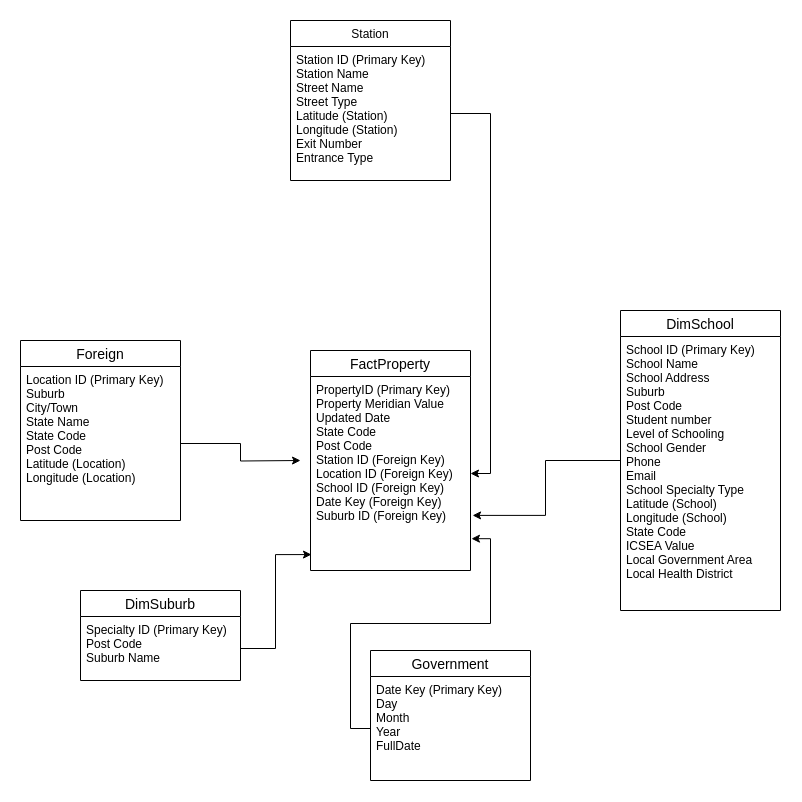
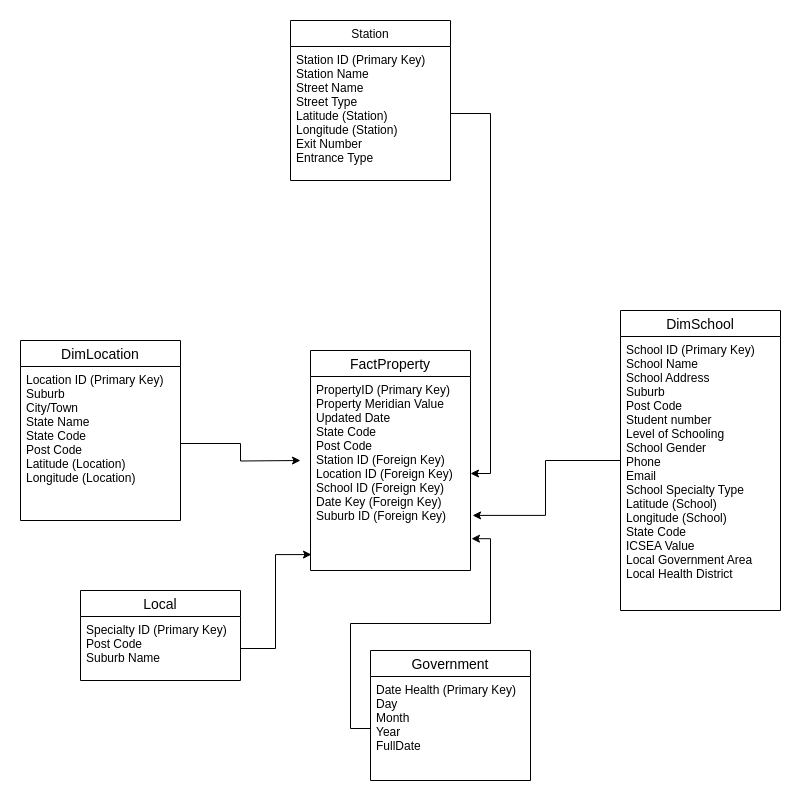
  <mxCell id="0" />
  <mxCell id="1" parent="0" />
  <mxCell id="2" value="Station" style="swimlane;fontStyle=0;childLayout=stackLayout;horizontal=1;startSize=26;fillColor=none;horizontalStack=0;resizeParent=1;resizeParentMax=0;resizeLast=0;collapsible=1;marginBottom=0;html=0;" parent="1" vertex="1"><mxGeometry x="290" y="20" width="160" height="160" as="geometry" /></mxCell>
  <mxCell id="3" value="Station ID (Primary Key)&#10;Station Name&#10;Street Name&#10;Street Type&#10;Latitude (Station)&#10;Longitude (Station)&#10;Exit Number&#10;Entrance Type&#10;&#10;" style="text;strokeColor=none;fillColor=none;align=left;verticalAlign=top;spacingLeft=4;spacingRight=4;overflow=hidden;rotatable=0;points=[[0,0.5],[1,0.5]];portConstraint=eastwest;" parent="2" vertex="1"><mxGeometry y="26" width="160" height="134" as="geometry" /></mxCell>
  <mxCell id="4" value="FactProperty" style="swimlane;fontStyle=0;childLayout=stackLayout;horizontal=1;startSize=26;horizontalStack=0;resizeParent=1;resizeParentMax=0;resizeLast=0;collapsible=1;marginBottom=0;align=center;fontSize=14;html=0;" parent="1" vertex="1"><mxGeometry x="310" y="350" width="160" height="220" as="geometry" /></mxCell>
  <mxCell id="5" value="PropertyID (Primary Key)&#10;Property Meridian Value&#10;Updated Date&#10;State Code&#10;Post Code&#10;Station ID (Foreign Key)&#10;Location ID (Foreign Key)&#10;School ID (Foreign Key)&#10;Date Key (Foreign Key)&#10;Suburb ID (Foreign Key)" style="text;strokeColor=none;fillColor=none;spacingLeft=4;spacingRight=4;overflow=hidden;rotatable=0;points=[[0,0.5],[1,0.5]];portConstraint=eastwest;fontSize=12;" parent="4" vertex="1"><mxGeometry y="26" width="160" height="194" as="geometry" /></mxCell>
- <mxCell id="6" value="Foreign" style="swimlane;fontStyle=0;childLayout=stackLayout;horizontal=1;startSize=26;horizontalStack=0;resizeParent=1;resizeParentMax=0;resizeLast=0;collapsible=1;marginBottom=0;align=center;fontSize=14;html=0;" parent="1" vertex="1"><mxGeometry x="20" y="340" width="160" height="180" as="geometry" /></mxCell>
+ <mxCell id="6" value="DimLocation" style="swimlane;fontStyle=0;childLayout=stackLayout;horizontal=1;startSize=26;horizontalStack=0;resizeParent=1;resizeParentMax=0;resizeLast=0;collapsible=1;marginBottom=0;align=center;fontSize=14;html=0;" parent="1" vertex="1"><mxGeometry x="20" y="340" width="160" height="180" as="geometry" /></mxCell>
  <mxCell id="7" value="Location ID (Primary Key)&#10;Suburb &#10;City/Town&#10;State Name&#10;State Code&#10;Post Code&#10;Latitude (Location)&#10;Longitude (Location)&#10;" style="text;strokeColor=none;fillColor=none;spacingLeft=4;spacingRight=4;overflow=hidden;rotatable=0;points=[[0,0.5],[1,0.5]];portConstraint=eastwest;fontSize=12;" parent="6" vertex="1"><mxGeometry y="26" width="160" height="154" as="geometry" /></mxCell>
  <mxCell id="8" style="edgeStyle=orthogonalEdgeStyle;rounded=0;orthogonalLoop=1;jettySize=auto;html=1;entryX=1.013;entryY=0.716;entryDx=0;entryDy=0;entryPerimeter=0;" parent="1" source="9" target="5" edge="1"><mxGeometry relative="1" as="geometry" /></mxCell>
  <mxCell id="9" value="DimSchool" style="swimlane;fontStyle=0;childLayout=stackLayout;horizontal=1;startSize=26;horizontalStack=0;resizeParent=1;resizeParentMax=0;resizeLast=0;collapsible=1;marginBottom=0;align=center;fontSize=14;html=0;" parent="1" vertex="1"><mxGeometry x="620" y="310" width="160" height="300" as="geometry"><mxRectangle x="590" y="380" width="100" height="26" as="alternateBounds" /></mxGeometry></mxCell>
  <mxCell id="10" value="School ID (Primary Key)&#10;School Name&#10;School Address&#10;Suburb&#10;Post Code&#10;Student number&#10;Level of Schooling&#10;School Gender&#10;Phone&#10;Email&#10;School Specialty Type&#10;Latitude (School)&#10;Longitude (School)&#10;State Code&#10;ICSEA Value&#10;Local Government Area&#10;Local Health District" style="text;strokeColor=none;fillColor=none;spacingLeft=4;spacingRight=4;overflow=hidden;rotatable=0;points=[[0,0.5],[1,0.5]];portConstraint=eastwest;fontSize=12;" parent="9" vertex="1"><mxGeometry y="26" width="160" height="274" as="geometry" /></mxCell>
  <mxCell id="11" value="Government" style="swimlane;fontStyle=0;childLayout=stackLayout;horizontal=1;startSize=26;horizontalStack=0;resizeParent=1;resizeParentMax=0;resizeLast=0;collapsible=1;marginBottom=0;align=center;fontSize=14;html=0;" parent="1" vertex="1"><mxGeometry x="370" y="650" width="160" height="130" as="geometry" /></mxCell>
- <mxCell id="12" value="Date Key (Primary Key)&#10;Day&#10;Month&#10;Year&#10;FullDate&#10;" style="text;strokeColor=none;fillColor=none;spacingLeft=4;spacingRight=4;overflow=hidden;rotatable=0;points=[[0,0.5],[1,0.5]];portConstraint=eastwest;fontSize=12;" parent="11" vertex="1"><mxGeometry y="26" width="160" height="104" as="geometry" /></mxCell>
- <mxCell id="13" value="DimSuburb" style="swimlane;fontStyle=0;childLayout=stackLayout;horizontal=1;startSize=26;horizontalStack=0;resizeParent=1;resizeParentMax=0;resizeLast=0;collapsible=1;marginBottom=0;align=center;fontSize=14;html=0;" parent="1" vertex="1"><mxGeometry x="80" y="590" width="160" height="90" as="geometry" /></mxCell>
+ <mxCell id="12" value="Date Health (Primary Key)&#10;Day&#10;Month&#10;Year&#10;FullDate&#10;" style="text;strokeColor=none;fillColor=none;spacingLeft=4;spacingRight=4;overflow=hidden;rotatable=0;points=[[0,0.5],[1,0.5]];portConstraint=eastwest;fontSize=12;" parent="11" vertex="1"><mxGeometry y="26" width="160" height="104" as="geometry" /></mxCell>
+ <mxCell id="13" value="Local" style="swimlane;fontStyle=0;childLayout=stackLayout;horizontal=1;startSize=26;horizontalStack=0;resizeParent=1;resizeParentMax=0;resizeLast=0;collapsible=1;marginBottom=0;align=center;fontSize=14;html=0;" parent="1" vertex="1"><mxGeometry x="80" y="590" width="160" height="90" as="geometry" /></mxCell>
  <mxCell id="14" value="Specialty ID (Primary Key)&#10;Post Code&#10;Suburb Name" style="text;strokeColor=none;fillColor=none;spacingLeft=4;spacingRight=4;overflow=hidden;rotatable=0;points=[[0,0.5],[1,0.5]];portConstraint=eastwest;fontSize=12;" parent="13" vertex="1"><mxGeometry y="26" width="160" height="64" as="geometry" /></mxCell>
  <mxCell id="15" style="edgeStyle=orthogonalEdgeStyle;rounded=0;orthogonalLoop=1;jettySize=auto;html=1;entryX=0.006;entryY=0.918;entryDx=0;entryDy=0;entryPerimeter=0;" parent="1" source="14" target="5" edge="1"><mxGeometry relative="1" as="geometry" /></mxCell>
  <mxCell id="16" style="edgeStyle=orthogonalEdgeStyle;rounded=0;orthogonalLoop=1;jettySize=auto;html=1;" parent="1" source="7" edge="1"><mxGeometry relative="1" as="geometry"><mxPoint x="300" y="460" as="targetPoint" /></mxGeometry></mxCell>
  <mxCell id="17" style="edgeStyle=orthogonalEdgeStyle;rounded=0;orthogonalLoop=1;jettySize=auto;html=1;entryX=1.006;entryY=0.836;entryDx=0;entryDy=0;entryPerimeter=0;" parent="1" source="12" target="5" edge="1"><mxGeometry relative="1" as="geometry" /></mxCell>
  <mxCell id="18" style="edgeStyle=orthogonalEdgeStyle;rounded=0;orthogonalLoop=1;jettySize=auto;html=1;entryX=1;entryY=0.5;entryDx=0;entryDy=0;" parent="1" source="3" target="5" edge="1"><mxGeometry relative="1" as="geometry" /></mxCell>
